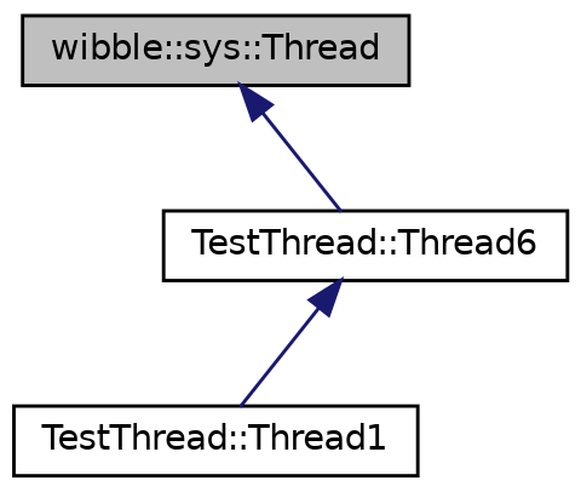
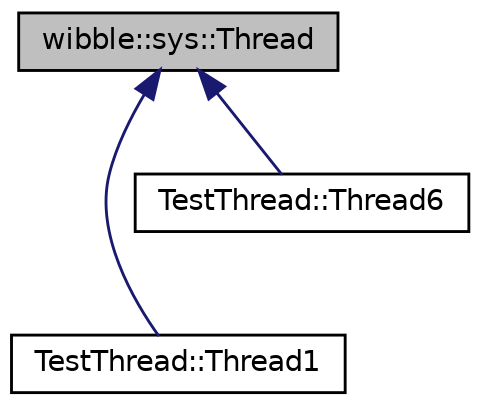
  digraph {
    node [color=black fillcolor=white fontname=Helvetica fontsize=10 shape=record style=filled]
    edge [color=midnightblue dir=back fontname=Helvetica fontsize=10 labelfontname=Helvetica labelfontsize=10 style=solid]
    n1 [fillcolor=grey75 fontcolor=black height=0.2 label="wibble::sys::Thread" width=0.4]
    n2 [height=0.2 label="TestThread::Thread1" width=0.4]
    n3 [height=0.2 label="TestThread::Thread6" width=0.4]
-   n3 -> n2
+   n1 -> n2
    n1 -> n3
  }
